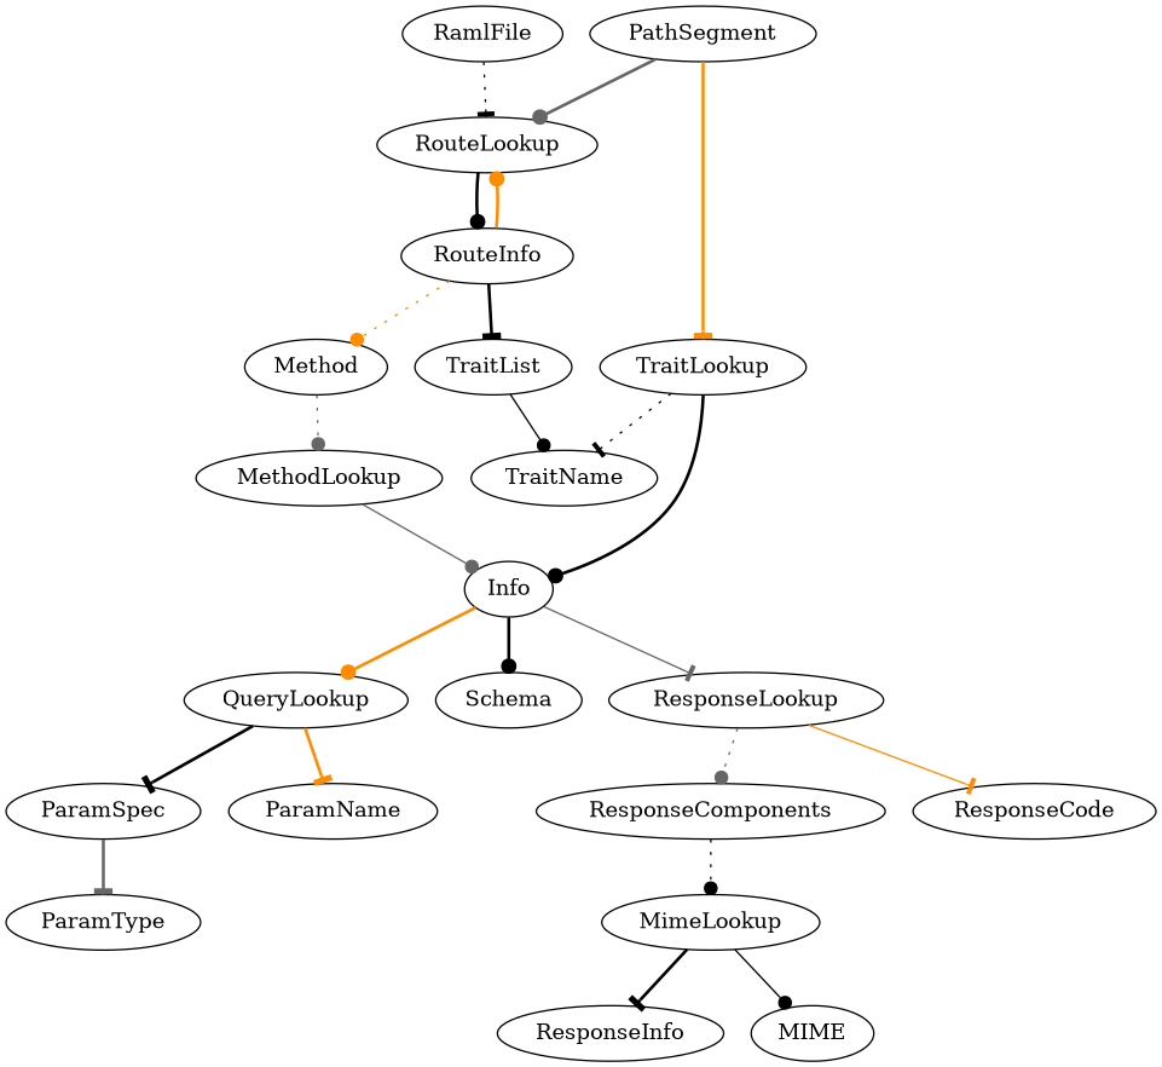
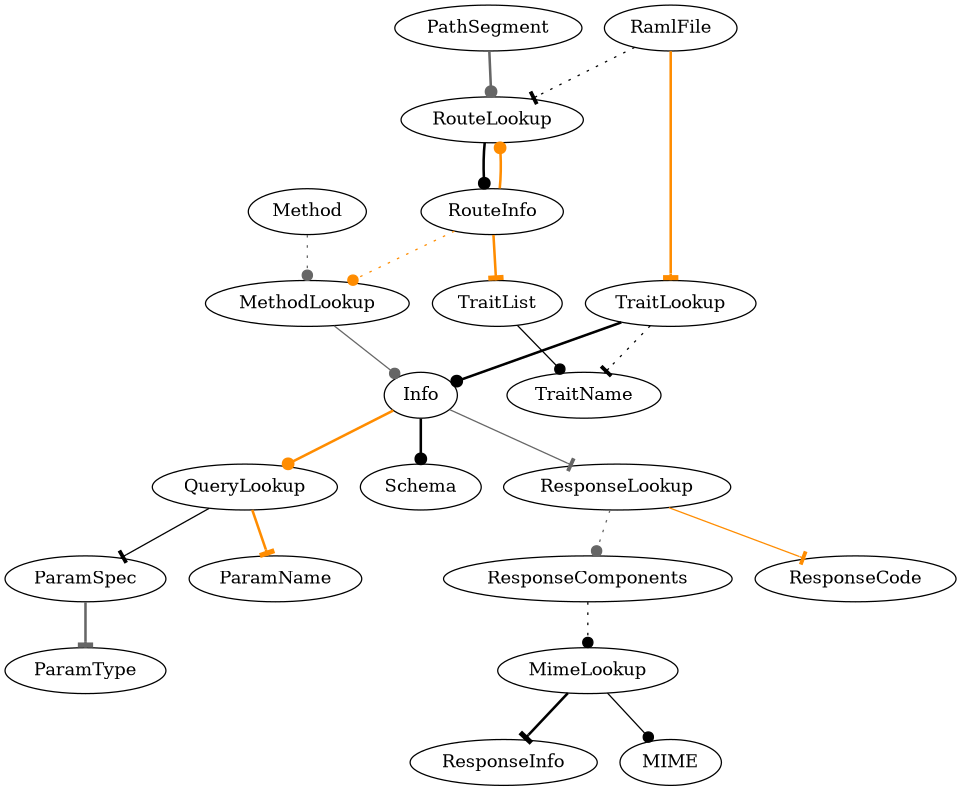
  digraph {
    edge [arrowhead=dot color=black style=bold]
    RamlFile
    TraitLookup
    RouteLookup
    Info
    TraitName
    RouteInfo
    QueryLookup
    Schema
    ResponseLookup
    MethodLookup
    TraitList
    PathSegment
    Method
    ParamSpec
    ParamName
    ResponseComponents
    ResponseCode
    ParamType
    MimeLookup
    ResponseInfo
    MIME
-   PathSegment -> TraitLookup [arrowhead=tee color=darkorange]
+   RamlFile -> TraitLookup [arrowhead=tee color=darkorange]
    RamlFile -> RouteLookup [arrowhead=tee style=dotted]
    TraitLookup -> Info
    TraitLookup -> TraitName [arrowhead=tee style=dotted]
    RouteLookup -> RouteInfo
    Info -> QueryLookup [color=darkorange]
    Info -> Schema
    Info -> ResponseLookup [arrowhead=tee color=gray40 style=solid]
    RouteInfo -> RouteLookup [color=darkorange]
-   RouteInfo -> Method [color=darkorange style=dotted]
-   RouteInfo -> TraitList [arrowhead=tee]
-   QueryLookup -> ParamSpec [arrowhead=tee]
+   RouteInfo -> MethodLookup [color=darkorange style=dotted]
+   RouteInfo -> TraitList [arrowhead=tee color=darkorange]
+   QueryLookup -> ParamSpec [arrowhead=tee style=solid]
    QueryLookup -> ParamName [arrowhead=tee color=darkorange]
    ResponseLookup -> ResponseComponents [color=gray40 style=dotted]
    ResponseLookup -> ResponseCode [arrowhead=tee color=darkorange style=solid]
    MethodLookup -> Info [color=gray40 style=solid]
    TraitList -> TraitName [style=solid]
    PathSegment -> RouteLookup [color=gray40]
    Method -> MethodLookup [color=gray40 style=dotted]
    ParamSpec -> ParamType [arrowhead=tee color=gray40]
    ResponseComponents -> MimeLookup [style=dotted]
    MimeLookup -> ResponseInfo [arrowhead=tee]
    MimeLookup -> MIME [style=solid]
  }
